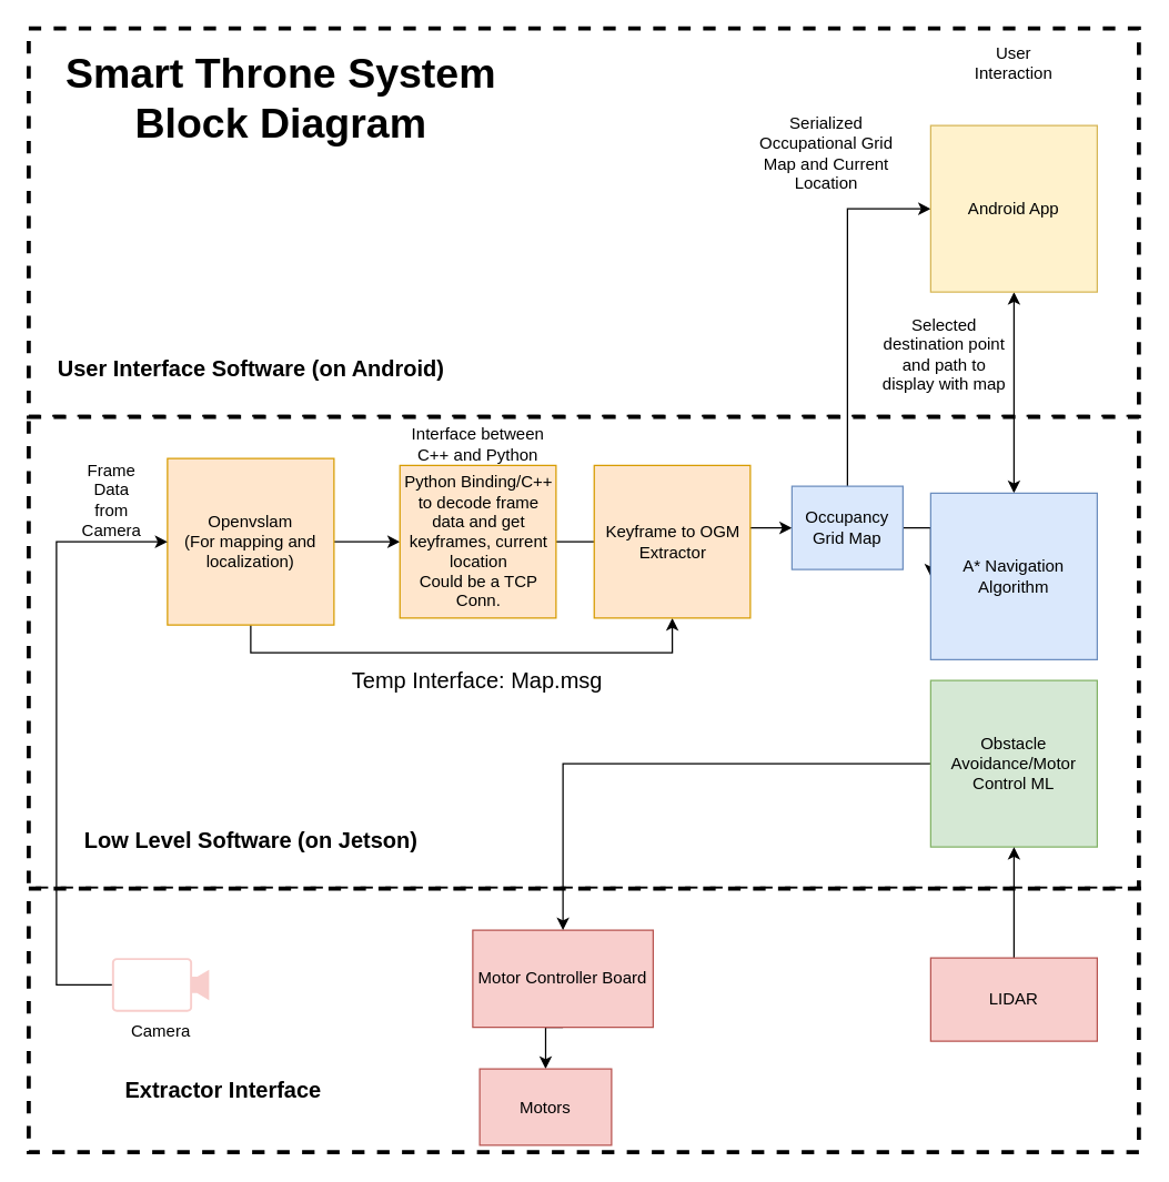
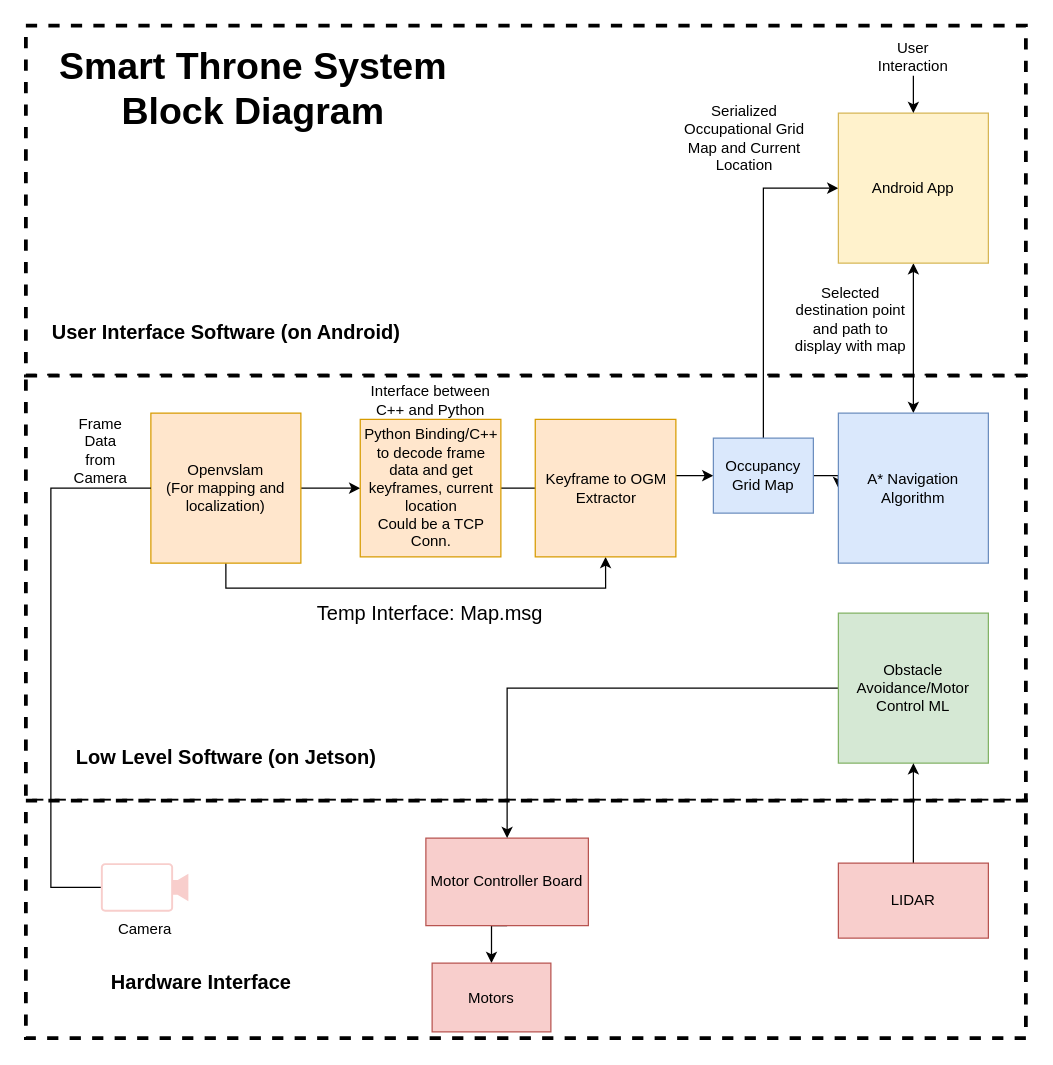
  <mxCell id="0" />
  <mxCell id="1" parent="0" />
  <mxCell id="2" value="" style="rounded=0;whiteSpace=wrap;html=1;strokeWidth=3;dashed=1;" parent="1" vertex="1"><mxGeometry x="20" y="20" width="800" height="280" as="geometry" /></mxCell>
  <mxCell id="3" value="" style="rounded=0;whiteSpace=wrap;html=1;strokeWidth=3;dashed=1;" parent="1" vertex="1"><mxGeometry x="20" y="300" width="800" height="340" as="geometry" /></mxCell>
  <mxCell id="4" value="" style="rounded=0;whiteSpace=wrap;html=1;strokeWidth=3;dashed=1;" parent="1" vertex="1"><mxGeometry x="20" y="640" width="800" height="190" as="geometry" /></mxCell>
  <mxCell id="5" style="edgeStyle=orthogonalEdgeStyle;rounded=0;orthogonalLoop=1;jettySize=auto;html=1;exitX=1;exitY=0.5;exitDx=0;exitDy=0;entryX=0;entryY=0.5;entryDx=0;entryDy=0;" parent="1" source="7" target="11" edge="1"><mxGeometry relative="1" as="geometry" /></mxCell>
  <mxCell id="6" style="edgeStyle=orthogonalEdgeStyle;rounded=0;orthogonalLoop=1;jettySize=auto;html=1;exitX=0.5;exitY=1;exitDx=0;exitDy=0;entryX=0.5;entryY=1;entryDx=0;entryDy=0;startArrow=none;startFill=0;fontSize=30;" parent="1" source="7" target="36" edge="1"><mxGeometry relative="1" as="geometry" /></mxCell>
  <mxCell id="7" value="Openvslam&lt;br&gt;(For mapping and localization)" style="rounded=0;whiteSpace=wrap;html=1;fillColor=#ffe6cc;strokeColor=#d79b00;" parent="1" vertex="1"><mxGeometry x="120" y="330" width="120" height="120" as="geometry" /></mxCell>
- <mxCell id="8" style="edgeStyle=orthogonalEdgeStyle;rounded=0;orthogonalLoop=1;jettySize=auto;html=1;exitX=1;exitY=0.5;exitDx=0;exitDy=0;exitPerimeter=0;entryX=0;entryY=0.5;entryDx=0;entryDy=0;" parent="1" source="9" target="7" edge="1"><mxGeometry relative="1" as="geometry"><Array as="points"><mxPoint x="40" y="709" /><mxPoint x="40" y="390" /></Array></mxGeometry></mxCell>
+ <mxCell id="8" style="edgeStyle=orthogonalEdgeStyle;rounded=0;orthogonalLoop=1;jettySize=auto;html=1;exitX=1;exitY=0.5;exitDx=0;exitDy=0;exitPerimeter=0;entryX=0;entryY=0.5;entryDx=0;entryDy=0;endArrow=none;" parent="1" source="9" target="7" edge="1"><mxGeometry relative="1" as="geometry"><Array as="points"><mxPoint x="40" y="709" /><mxPoint x="40" y="390" /></Array></mxGeometry></mxCell>
  <mxCell id="9" value="Camera" style="points=[[0,0.5,0],[0.19,0.02,0],[0.59,0,0],[0.985,0.02,0],[1,0.5,0],[0.985,0.98,0],[0.59,1,0],[0.19,0.98,0]];verticalLabelPosition=bottom;html=1;verticalAlign=top;aspect=fixed;align=center;pointerEvents=1;shape=mxgraph.cisco19.camera;fillColor=#f8cecc;strokeColor=#b85450;flipV=0;flipH=1;" parent="1" vertex="1"><mxGeometry x="80" y="690" width="70" height="38.89" as="geometry" /></mxCell>
  <mxCell id="10" style="edgeStyle=orthogonalEdgeStyle;rounded=0;orthogonalLoop=1;jettySize=auto;html=1;exitX=1;exitY=0.5;exitDx=0;exitDy=0;entryX=0;entryY=0.5;entryDx=0;entryDy=0;" parent="1" source="11" target="14" edge="1"><mxGeometry relative="1" as="geometry" /></mxCell>
  <mxCell id="11" value="Python Binding/C++ to decode frame data and get keyframes, current location&lt;br&gt;Could be a TCP Conn." style="rounded=0;whiteSpace=wrap;html=1;fillColor=#ffe6cc;strokeColor=#d79b00;" parent="1" vertex="1"><mxGeometry x="287.5" y="335" width="112.5" height="110" as="geometry" /></mxCell>
  <mxCell id="12" style="edgeStyle=orthogonalEdgeStyle;rounded=0;orthogonalLoop=1;jettySize=auto;html=1;exitX=1;exitY=0.5;exitDx=0;exitDy=0;entryX=0;entryY=0.5;entryDx=0;entryDy=0;" parent="1" source="14" target="16" edge="1"><mxGeometry relative="1" as="geometry" /></mxCell>
  <mxCell id="13" style="edgeStyle=orthogonalEdgeStyle;rounded=0;orthogonalLoop=1;jettySize=auto;html=1;exitX=0.5;exitY=0;exitDx=0;exitDy=0;entryX=0;entryY=0.5;entryDx=0;entryDy=0;startArrow=none;startFill=0;" parent="1" source="14" target="17" edge="1"><mxGeometry relative="1" as="geometry" /></mxCell>
  <mxCell id="14" value="Occupancy Grid Map" style="rounded=0;whiteSpace=wrap;html=1;fillColor=#dae8fc;strokeColor=#6c8ebf;" parent="1" vertex="1"><mxGeometry x="570" y="350" width="80" height="60" as="geometry" /></mxCell>
  <mxCell id="15" style="edgeStyle=orthogonalEdgeStyle;rounded=0;orthogonalLoop=1;jettySize=auto;html=1;exitX=0.5;exitY=0;exitDx=0;exitDy=0;entryX=0.5;entryY=1;entryDx=0;entryDy=0;startArrow=classic;startFill=1;" parent="1" source="16" target="17" edge="1"><mxGeometry relative="1" as="geometry" /></mxCell>
- <mxCell id="16" value="A* Navigation Algorithm" style="rounded=0;whiteSpace=wrap;html=1;fillColor=#dae8fc;strokeColor=#6c8ebf;" parent="1" vertex="1"><mxGeometry x="670" y="355" width="120" height="120" as="geometry" /></mxCell>
+ <mxCell id="16" value="A* Navigation Algorithm" style="rounded=0;whiteSpace=wrap;html=1;fillColor=#dae8fc;strokeColor=#6c8ebf;" parent="1" vertex="1"><mxGeometry x="670" y="330" width="120" height="120" as="geometry" /></mxCell>
  <mxCell id="17" value="Android App" style="rounded=0;whiteSpace=wrap;html=1;fillColor=#fff2cc;strokeColor=#d6b656;" parent="1" vertex="1"><mxGeometry x="670" y="90" width="120" height="120" as="geometry" /></mxCell>
  <mxCell id="18" style="edgeStyle=orthogonalEdgeStyle;rounded=0;orthogonalLoop=1;jettySize=auto;html=1;exitX=0.5;exitY=1;exitDx=0;exitDy=0;entryX=0.5;entryY=0;entryDx=0;entryDy=0;startArrow=none;startFill=0;" parent="1" source="19" target="30" edge="1"><mxGeometry relative="1" as="geometry" /></mxCell>
  <mxCell id="19" value="Motor Controller Board" style="rounded=0;whiteSpace=wrap;html=1;fillColor=#f8cecc;strokeColor=#b85450;" parent="1" vertex="1"><mxGeometry x="340" y="670" width="130" height="70" as="geometry" /></mxCell>
  <mxCell id="20" value="Frame Data from Camera" style="text;html=1;strokeColor=none;fillColor=none;align=center;verticalAlign=middle;whiteSpace=wrap;rounded=0;" parent="1" vertex="1"><mxGeometry x="60" y="340" width="40" height="40" as="geometry" /></mxCell>
  <mxCell id="21" value="Interface between C++ and Python" style="text;html=1;strokeColor=none;fillColor=none;align=center;verticalAlign=middle;whiteSpace=wrap;rounded=0;" parent="1" vertex="1"><mxGeometry x="288.75" y="300" width="110" height="40" as="geometry" /></mxCell>
  <mxCell id="22" value="Serialized Occupational Grid Map and Current Location" style="text;html=1;strokeColor=none;fillColor=none;align=center;verticalAlign=middle;whiteSpace=wrap;rounded=0;" parent="1" vertex="1"><mxGeometry x="540" y="80" width="110" height="60" as="geometry" /></mxCell>
  <mxCell id="23" value="Selected destination point and path to display with map" style="text;html=1;strokeColor=none;fillColor=none;align=center;verticalAlign=middle;whiteSpace=wrap;rounded=0;" parent="1" vertex="1"><mxGeometry x="630" y="220" width="100" height="70" as="geometry" /></mxCell>
  <mxCell id="24" style="edgeStyle=orthogonalEdgeStyle;rounded=0;orthogonalLoop=1;jettySize=auto;html=1;exitX=0;exitY=0.5;exitDx=0;exitDy=0;entryX=0.5;entryY=0;entryDx=0;entryDy=0;startArrow=none;startFill=0;" parent="1" source="25" target="19" edge="1"><mxGeometry relative="1" as="geometry" /></mxCell>
  <mxCell id="25" value="Obstacle Avoidance/Motor Control ML" style="rounded=0;whiteSpace=wrap;html=1;fillColor=#d5e8d4;strokeColor=#82b366;" parent="1" vertex="1"><mxGeometry x="670" y="490" width="120" height="120" as="geometry" /></mxCell>
  <mxCell id="26" style="edgeStyle=orthogonalEdgeStyle;rounded=0;orthogonalLoop=1;jettySize=auto;html=1;exitX=0.5;exitY=0;exitDx=0;exitDy=0;entryX=0.5;entryY=1;entryDx=0;entryDy=0;startArrow=none;startFill=0;" parent="1" source="27" target="25" edge="1"><mxGeometry relative="1" as="geometry" /></mxCell>
  <mxCell id="27" value="LIDAR" style="rounded=0;whiteSpace=wrap;html=1;fillColor=#f8cecc;strokeColor=#b85450;" parent="1" vertex="1"><mxGeometry x="670" y="690" width="120" height="60" as="geometry" /></mxCell>
+ <mxCell id="28" value="" style="edgeStyle=orthogonalEdgeStyle;rounded=0;orthogonalLoop=1;jettySize=auto;html=1;startArrow=none;startFill=0;" parent="1" source="29" target="17" edge="1"><mxGeometry relative="1" as="geometry" /></mxCell>
  <mxCell id="29" value="User Interaction" style="text;html=1;strokeColor=none;fillColor=none;align=center;verticalAlign=middle;whiteSpace=wrap;rounded=0;" parent="1" vertex="1"><mxGeometry x="705" y="30" width="50" height="30" as="geometry" /></mxCell>
  <mxCell id="30" value="Motors" style="rounded=0;whiteSpace=wrap;html=1;fillColor=#f8cecc;strokeColor=#b85450;" parent="1" vertex="1"><mxGeometry x="345" y="770" width="95" height="55" as="geometry" /></mxCell>
  <mxCell id="31" value="User Interface Software (on Android)" style="text;html=1;strokeColor=none;fillColor=none;align=center;verticalAlign=middle;whiteSpace=wrap;rounded=0;dashed=1;fontStyle=1;fontSize=16;" parent="1" vertex="1"><mxGeometry x="32.5" y="250" width="295" height="30" as="geometry" /></mxCell>
  <mxCell id="32" value="Low Level Software (on Jetson)" style="text;html=1;strokeColor=none;fillColor=none;align=center;verticalAlign=middle;whiteSpace=wrap;rounded=0;dashed=1;fontStyle=1;fontSize=16;" parent="1" vertex="1"><mxGeometry x="52.5" y="590" width="255" height="30" as="geometry" /></mxCell>
- <mxCell id="33" value="Extractor Interface" style="text;html=1;strokeColor=none;fillColor=none;align=center;verticalAlign=middle;whiteSpace=wrap;rounded=0;dashed=1;fontStyle=1;fontSize=16;" parent="1" vertex="1"><mxGeometry x="32.5" y="770" width="255" height="30" as="geometry" /></mxCell>
+ <mxCell id="33" value="Hardware Interface" style="text;html=1;strokeColor=none;fillColor=none;align=center;verticalAlign=middle;whiteSpace=wrap;rounded=0;dashed=1;fontStyle=1;fontSize=16;" parent="1" vertex="1"><mxGeometry x="32.5" y="770" width="255" height="30" as="geometry" /></mxCell>
  <mxCell id="34" value="Smart Throne System Block Diagram" style="text;html=1;strokeColor=none;fillColor=none;align=center;verticalAlign=middle;whiteSpace=wrap;rounded=0;dashed=1;fontSize=30;fontStyle=1" parent="1" vertex="1"><mxGeometry x="32.5" y="50" width="337.5" height="40" as="geometry" /></mxCell>
  <mxCell id="35" value="Temp Interface: Map.msg" style="text;html=1;strokeColor=none;fillColor=none;align=center;verticalAlign=middle;whiteSpace=wrap;rounded=0;dashed=1;fontSize=16;" parent="1" vertex="1"><mxGeometry x="248.13" y="480" width="191.25" height="20" as="geometry" /></mxCell>
  <mxCell id="36" value="Keyframe to OGM Extractor" style="rounded=0;whiteSpace=wrap;html=1;fillColor=#ffe6cc;strokeColor=#d79b00;" parent="1" vertex="1"><mxGeometry x="427.5" y="335" width="112.5" height="110" as="geometry" /></mxCell>
